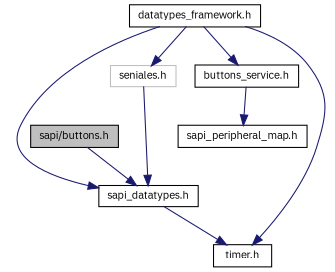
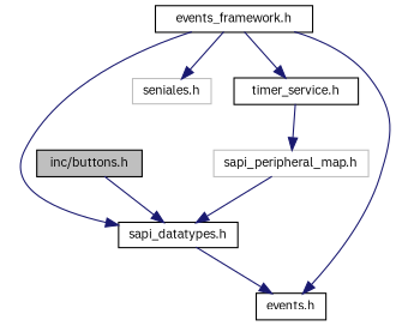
  digraph {
    fontname="IBM Plex Sans"
    node [color=black fillcolor=white fontname="IBM Plex Sans" fontsize=10 shape=record style=filled]
    edge [color=midnightblue fontname="IBM Plex Sans" fontsize=10 labelfontname=Helvetica labelfontsize=10 style=solid]
-   n1 [fillcolor=grey75 fontcolor=black height=0.2 label="sapi/buttons.h" width=0.4]
+   n1 [fillcolor=grey75 fontcolor=black height=0.2 label="inc/buttons.h" width=0.4]
    n2 [height=0.2 label="sapi_datatypes.h" width=0.4]
-   n3 [height=0.2 label="timer.h" width=0.4]
-   n4 [height=0.2 label="datatypes_framework.h" width=0.4]
+   n3 [height=0.2 label="events.h" width=0.4]
+   n4 [height=0.2 label="events_framework.h" width=0.4]
    n5 [color=grey75 height=0.2 label="seniales.h" width=0.4]
-   n6 [height=0.2 label="buttons_service.h" width=0.4]
-   n7 [height=0.2 label="sapi_peripheral_map.h" width=0.4]
+   n6 [height=0.2 label="timer_service.h" width=0.4]
+   n7 [color=grey75 height=0.2 label="sapi_peripheral_map.h" width=0.4]
    n1 -> n2
    n2 -> n3
    n4 -> n2
    n4 -> n3
    n4 -> n5
    n4 -> n6
-   n5 -> n2
+   n7 -> n2
    n6 -> n7
  }
